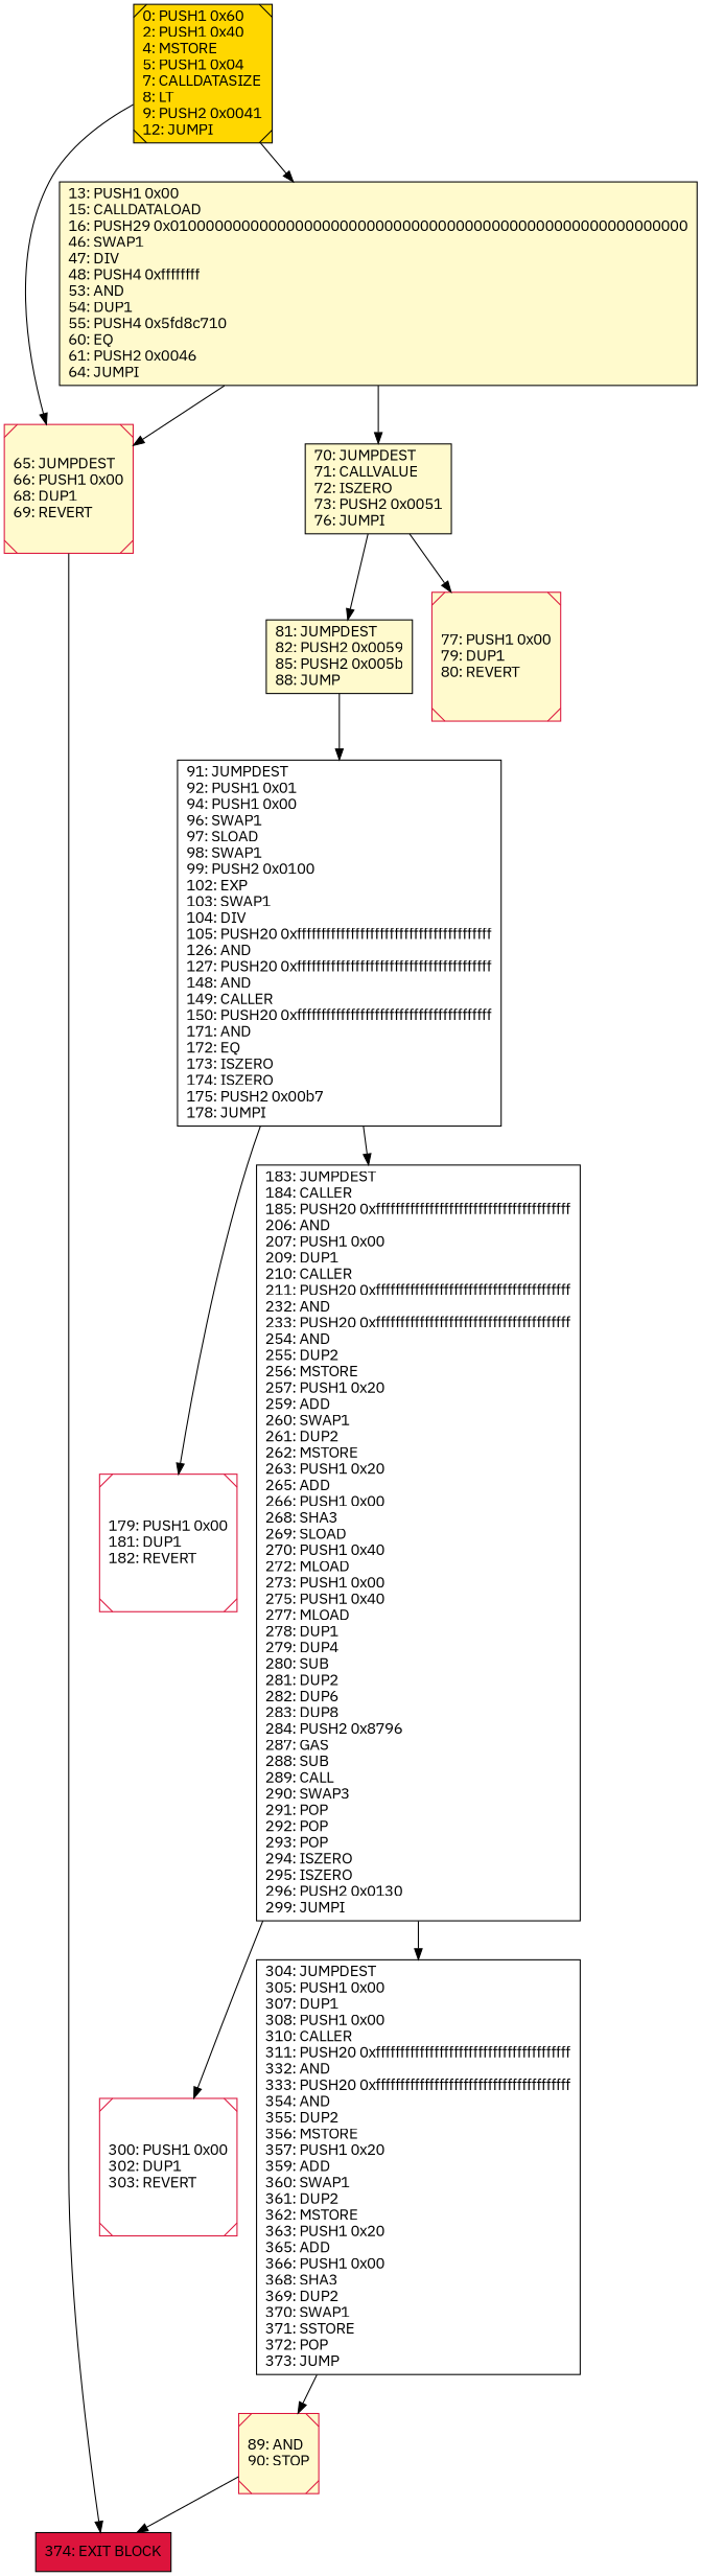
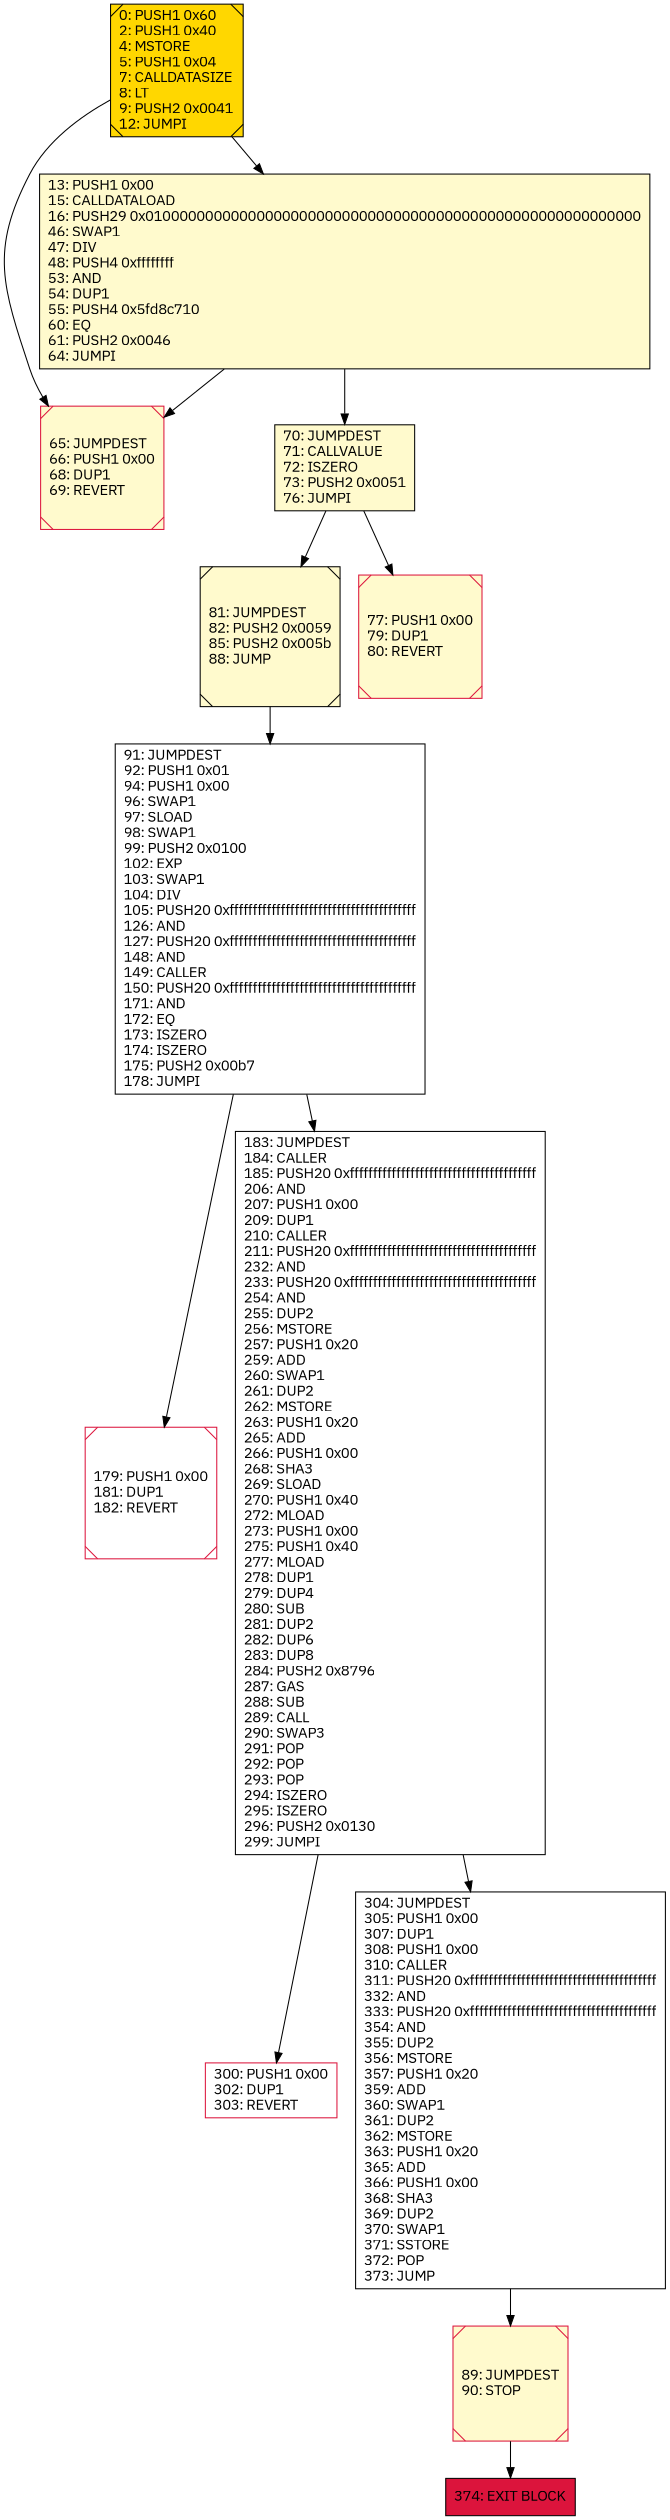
  digraph {
    fontname="IBM Plex Sans"
    rankdir=UD
    node [color=black fillcolor=lemonchiffon fontcolor=black fontname="IBM Plex Sans" shape=box style=filled]
    edge [fontname="IBM Plex Sans"]
    n1 [label="13: PUSH1 0x00\l15: CALLDATALOAD\l16: PUSH29 0x0100000000000000000000000000000000000000000000000000000000\l46: SWAP1\l47: DIV\l48: PUSH4 0xffffffff\l53: AND\l54: DUP1\l55: PUSH4 0x5fd8c710\l60: EQ\l61: PUSH2 0x0046\l64: JUMPI\l"]
    n2 [color=crimson label="65: JUMPDEST\l66: PUSH1 0x00\l68: DUP1\l69: REVERT\l" shape=Msquare]
    n3 [label="70: JUMPDEST\l71: CALLVALUE\l72: ISZERO\l73: PUSH2 0x0051\l76: JUMPI\l"]
    n4 [fillcolor=crimson label="374: EXIT BLOCK\l"]
-   n5 [label="81: JUMPDEST\l82: PUSH2 0x0059\l85: PUSH2 0x005b\l88: JUMP\l"]
+   n5 [label="81: JUMPDEST\l82: PUSH2 0x0059\l85: PUSH2 0x005b\l88: JUMP\l" shape=Msquare]
    n6 [color=crimson label="77: PUSH1 0x00\l79: DUP1\l80: REVERT\l" shape=Msquare]
    n7 [fillcolor=white label="91: JUMPDEST\l92: PUSH1 0x01\l94: PUSH1 0x00\l96: SWAP1\l97: SLOAD\l98: SWAP1\l99: PUSH2 0x0100\l102: EXP\l103: SWAP1\l104: DIV\l105: PUSH20 0xffffffffffffffffffffffffffffffffffffffff\l126: AND\l127: PUSH20 0xffffffffffffffffffffffffffffffffffffffff\l148: AND\l149: CALLER\l150: PUSH20 0xffffffffffffffffffffffffffffffffffffffff\l171: AND\l172: EQ\l173: ISZERO\l174: ISZERO\l175: PUSH2 0x00b7\l178: JUMPI\l"]
    n8 [color=crimson fillcolor=white label="179: PUSH1 0x00\l181: DUP1\l182: REVERT\l" shape=Msquare]
    n9 [fillcolor=white label="183: JUMPDEST\l184: CALLER\l185: PUSH20 0xffffffffffffffffffffffffffffffffffffffff\l206: AND\l207: PUSH1 0x00\l209: DUP1\l210: CALLER\l211: PUSH20 0xffffffffffffffffffffffffffffffffffffffff\l232: AND\l233: PUSH20 0xffffffffffffffffffffffffffffffffffffffff\l254: AND\l255: DUP2\l256: MSTORE\l257: PUSH1 0x20\l259: ADD\l260: SWAP1\l261: DUP2\l262: MSTORE\l263: PUSH1 0x20\l265: ADD\l266: PUSH1 0x00\l268: SHA3\l269: SLOAD\l270: PUSH1 0x40\l272: MLOAD\l273: PUSH1 0x00\l275: PUSH1 0x40\l277: MLOAD\l278: DUP1\l279: DUP4\l280: SUB\l281: DUP2\l282: DUP6\l283: DUP8\l284: PUSH2 0x8796\l287: GAS\l288: SUB\l289: CALL\l290: SWAP3\l291: POP\l292: POP\l293: POP\l294: ISZERO\l295: ISZERO\l296: PUSH2 0x0130\l299: JUMPI\l"]
-   n10 [color=crimson fillcolor=white label="300: PUSH1 0x00\l302: DUP1\l303: REVERT\l" shape=Msquare]
+   n10 [color=crimson fillcolor=white label="300: PUSH1 0x00\l302: DUP1\l303: REVERT\l"]
    n11 [fillcolor=white label="304: JUMPDEST\l305: PUSH1 0x00\l307: DUP1\l308: PUSH1 0x00\l310: CALLER\l311: PUSH20 0xffffffffffffffffffffffffffffffffffffffff\l332: AND\l333: PUSH20 0xffffffffffffffffffffffffffffffffffffffff\l354: AND\l355: DUP2\l356: MSTORE\l357: PUSH1 0x20\l359: ADD\l360: SWAP1\l361: DUP2\l362: MSTORE\l363: PUSH1 0x20\l365: ADD\l366: PUSH1 0x00\l368: SHA3\l369: DUP2\l370: SWAP1\l371: SSTORE\l372: POP\l373: JUMP\l"]
-   n12 [color=crimson label="89: AND\l90: STOP\l" shape=Msquare]
+   n12 [color=crimson label="89: JUMPDEST\l90: STOP\l" shape=Msquare]
    n13 [fillcolor=gold label="0: PUSH1 0x60\l2: PUSH1 0x40\l4: MSTORE\l5: PUSH1 0x04\l7: CALLDATASIZE\l8: LT\l9: PUSH2 0x0041\l12: JUMPI\l" shape=Msquare]
    n1 -> n2
    n1 -> n3
-   n2 -> n4
    n3 -> n5
    n3 -> n6
    n5 -> n7
    n7 -> n8
    n7 -> n9
    n9 -> n10
    n9 -> n11
    n11 -> n12
    n12 -> n4
    n13 -> n1
    n13 -> n2
  }
